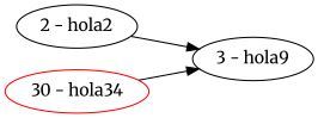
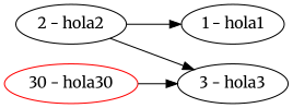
  digraph {
    fontname=Merriweather
    rankdir=LR
    node [color=black fontname=Merriweather]
    edge [fontname=Merriweather]
    n1 [label="2 - hola2"]
-   n3 [label="3 - hola9"]
-   n4 [color=red label="30 - hola34"]
+   n2 [label="1 - hola1"]
+   n3 [label="3 - hola3"]
+   n4 [color=red label="30 - hola30"]
+   n1 -> n2
    n1 -> n3
    n4 -> n3
  }
